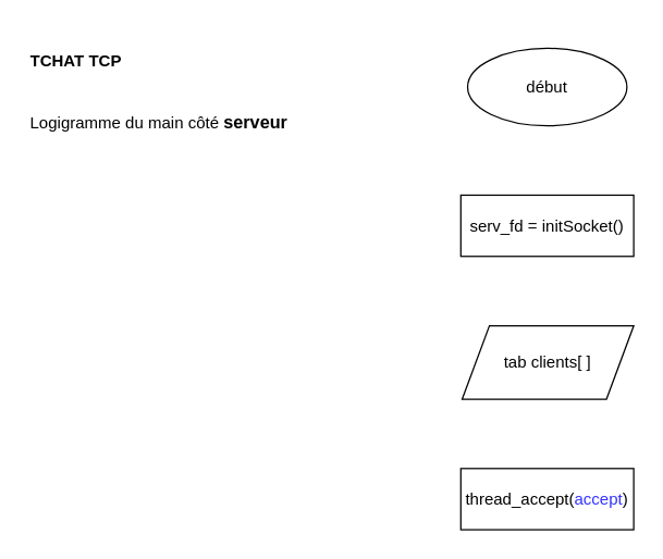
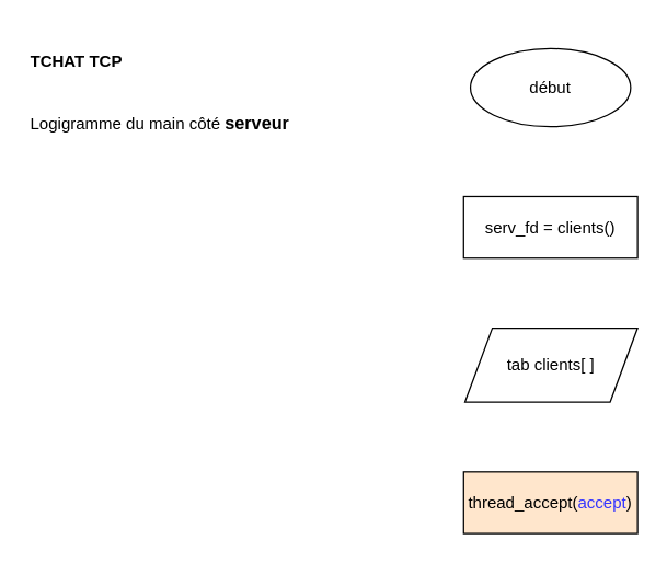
  <mxCell id="0" />
  <mxCell id="1" parent="0" />
  <mxCell id="2" value="début" style="ellipse;whiteSpace=wrap;html=1;" parent="1" vertex="1"><mxGeometry x="343" y="35" width="117" height="57" as="geometry" /></mxCell>
  <mxCell id="3" value="&lt;h1 style=&quot;margin-top: 0px;&quot;&gt;&lt;span style=&quot;background-color: transparent; color: light-dark(rgb(0, 0, 0), rgb(255, 255, 255));&quot;&gt;&lt;font style=&quot;font-size: 12px;&quot;&gt;TCHAT TCP&amp;nbsp;&lt;/font&gt;&lt;/span&gt;&lt;/h1&gt;&lt;h1 style=&quot;margin-top: 0px;&quot;&gt;&lt;span style=&quot;background-color: transparent; color: light-dark(rgb(0, 0, 0), rgb(255, 255, 255)); font-size: 12px; font-weight: normal;&quot;&gt;Logigramme du main côté &lt;/span&gt;&lt;span style=&quot;background-color: transparent; color: light-dark(rgb(0, 0, 0), rgb(255, 255, 255));&quot;&gt;&lt;font style=&quot;font-size: 13px;&quot;&gt;serveur&lt;/font&gt;&lt;/span&gt;&lt;br&gt;&lt;/h1&gt;" style="text;html=1;whiteSpace=wrap;overflow=hidden;rounded=0;" parent="1" vertex="1"><mxGeometry x="20" y="20" width="212" height="78" as="geometry" /></mxCell>
  <mxCell id="4" value="tab clients[ ]" style="shape=parallelogram;perimeter=parallelogramPerimeter;whiteSpace=wrap;html=1;fixedSize=1;" parent="1" vertex="1"><mxGeometry x="339" y="239" width="126" height="54" as="geometry" /></mxCell>
- <mxCell id="5" value="serv_fd = initSocket()" style="rounded=0;whiteSpace=wrap;html=1;" parent="1" vertex="1"><mxGeometry x="338" y="143" width="127" height="45" as="geometry" /></mxCell>
- <mxCell id="6" value="thread_accept(&lt;font color=&quot;#3333ff&quot;&gt;accept&lt;/font&gt;)" style="rounded=0;whiteSpace=wrap;html=1;" parent="1" vertex="1"><mxGeometry x="338" y="344" width="127" height="45" as="geometry" /></mxCell>
+ <mxCell id="5" value="serv_fd = clients()" style="rounded=0;whiteSpace=wrap;html=1;" parent="1" vertex="1"><mxGeometry x="338" y="143" width="127" height="45" as="geometry" /></mxCell>
+ <mxCell id="6" value="thread_accept(&lt;font color=&quot;#3333ff&quot;&gt;accept&lt;/font&gt;)" style="rounded=0;whiteSpace=wrap;html=1;fillColor=#ffe6cc;" parent="1" vertex="1"><mxGeometry x="338" y="344" width="127" height="45" as="geometry" /></mxCell>
